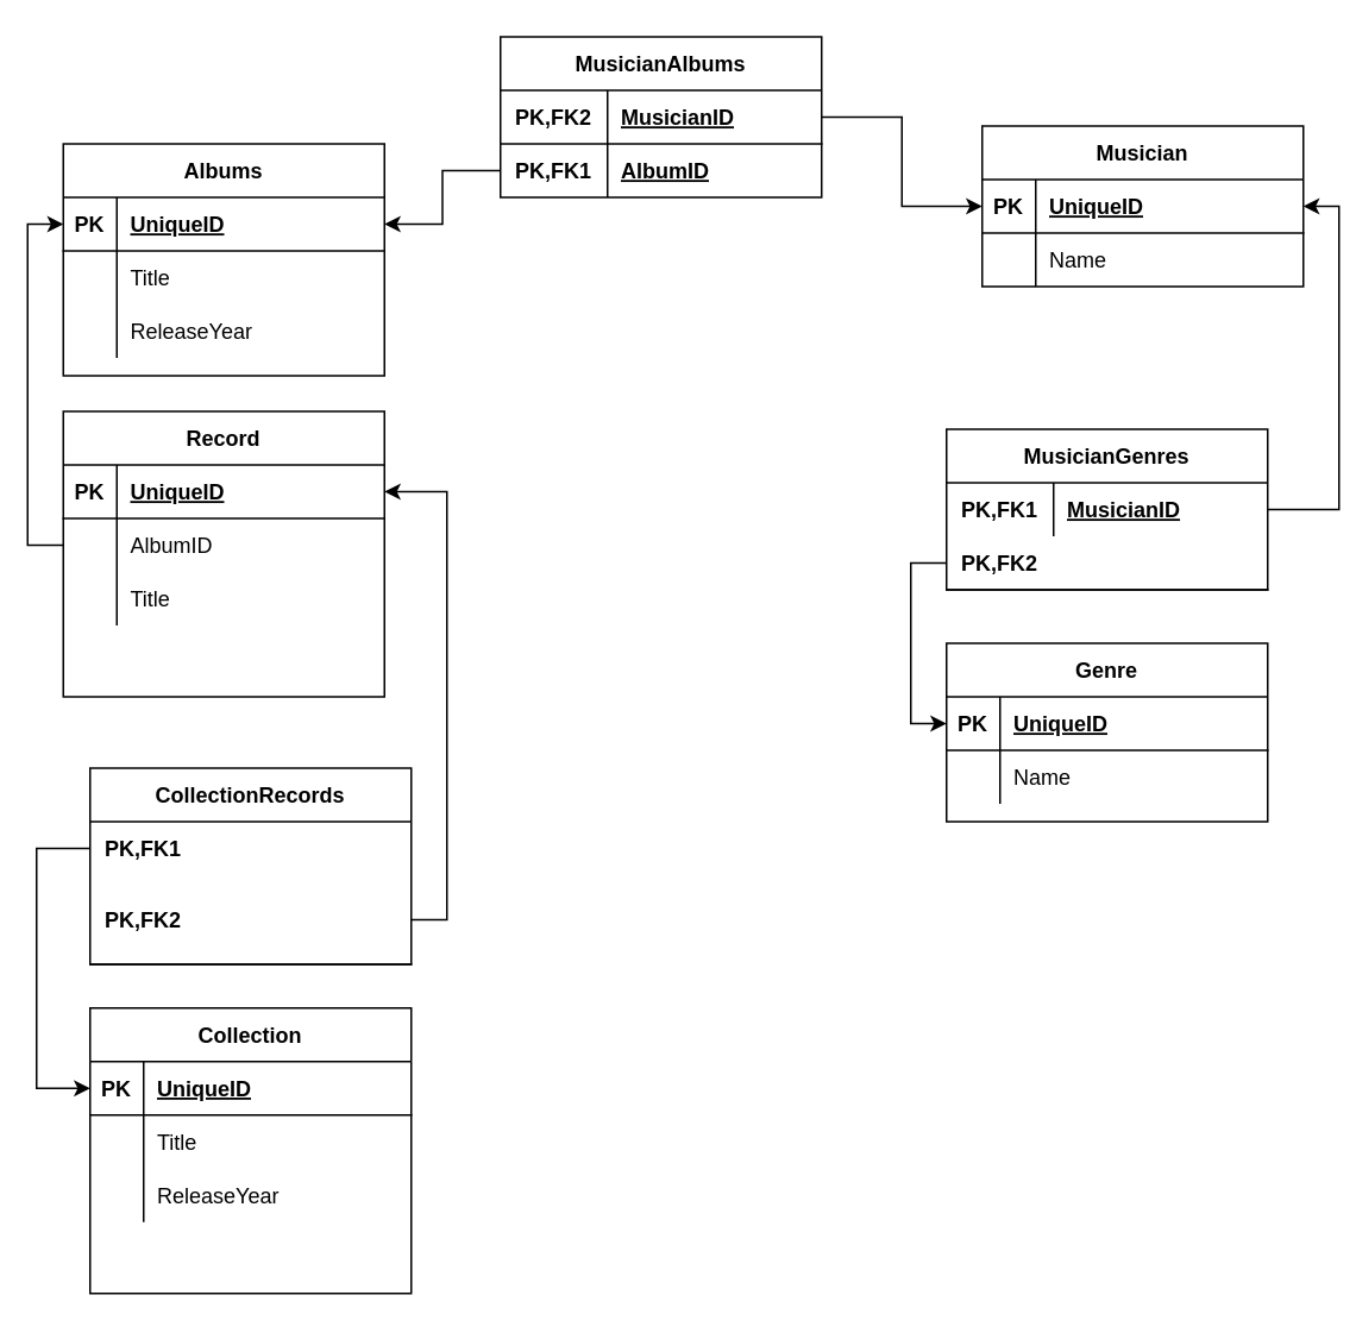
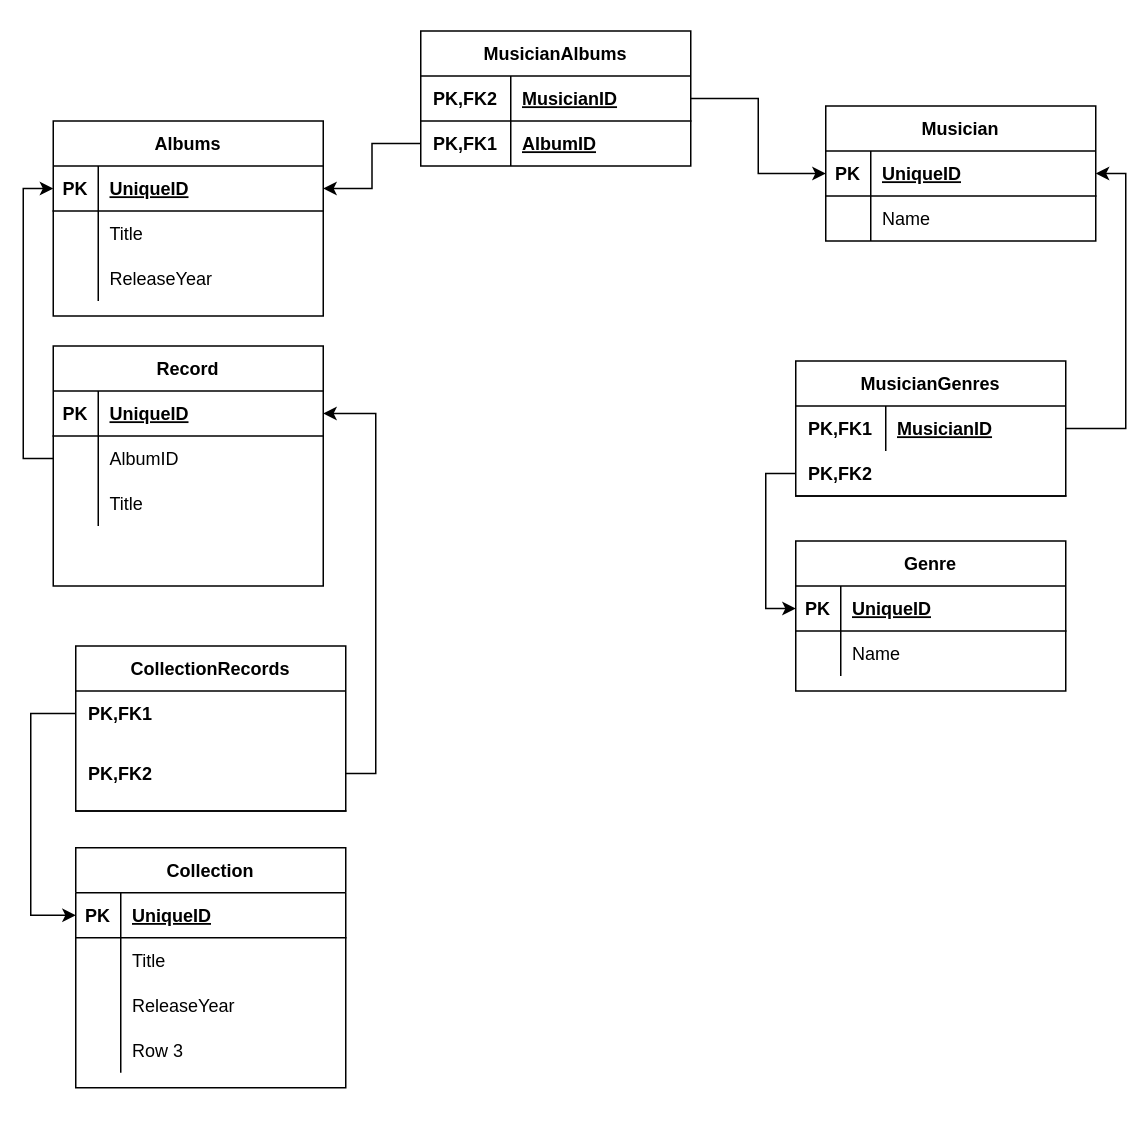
  <mxCell id="0" />
  <mxCell id="1" parent="0" />
  <mxCell id="2" value="Albums" style="shape=table;startSize=30;container=1;collapsible=1;childLayout=tableLayout;fixedRows=1;rowLines=0;fontStyle=1;align=center;resizeLast=1;" parent="1" vertex="1"><mxGeometry x="35" y="80" width="180" height="130" as="geometry" /></mxCell>
  <mxCell id="3" value="" style="shape=partialRectangle;collapsible=0;dropTarget=0;pointerEvents=0;fillColor=none;top=0;left=0;bottom=1;right=0;points=[[0,0.5],[1,0.5]];portConstraint=eastwest;" parent="2" vertex="1"><mxGeometry y="30" width="180" height="30" as="geometry" /></mxCell>
  <mxCell id="4" value="PK" style="shape=partialRectangle;connectable=0;fillColor=none;top=0;left=0;bottom=0;right=0;fontStyle=1;overflow=hidden;" parent="3" vertex="1"><mxGeometry width="30" height="30" as="geometry" /></mxCell>
  <mxCell id="5" value="UniqueID" style="shape=partialRectangle;connectable=0;fillColor=none;top=0;left=0;bottom=0;right=0;align=left;spacingLeft=6;fontStyle=5;overflow=hidden;" parent="3" vertex="1"><mxGeometry x="30" width="150" height="30" as="geometry" /></mxCell>
  <mxCell id="6" value="" style="shape=partialRectangle;collapsible=0;dropTarget=0;pointerEvents=0;fillColor=none;top=0;left=0;bottom=0;right=0;points=[[0,0.5],[1,0.5]];portConstraint=eastwest;" parent="2" vertex="1"><mxGeometry y="60" width="180" height="30" as="geometry" /></mxCell>
  <mxCell id="7" value="" style="shape=partialRectangle;connectable=0;fillColor=none;top=0;left=0;bottom=0;right=0;editable=1;overflow=hidden;" parent="6" vertex="1"><mxGeometry width="30" height="30" as="geometry" /></mxCell>
  <mxCell id="8" value="Title" style="shape=partialRectangle;connectable=0;fillColor=none;top=0;left=0;bottom=0;right=0;align=left;spacingLeft=6;overflow=hidden;" parent="6" vertex="1"><mxGeometry x="30" width="150" height="30" as="geometry" /></mxCell>
  <mxCell id="9" value="" style="shape=partialRectangle;collapsible=0;dropTarget=0;pointerEvents=0;fillColor=none;top=0;left=0;bottom=0;right=0;points=[[0,0.5],[1,0.5]];portConstraint=eastwest;" parent="2" vertex="1"><mxGeometry y="90" width="180" height="30" as="geometry" /></mxCell>
  <mxCell id="10" value="" style="shape=partialRectangle;connectable=0;fillColor=none;top=0;left=0;bottom=0;right=0;editable=1;overflow=hidden;" parent="9" vertex="1"><mxGeometry width="30" height="30" as="geometry" /></mxCell>
  <mxCell id="11" value="ReleaseYear" style="shape=partialRectangle;connectable=0;fillColor=none;top=0;left=0;bottom=0;right=0;align=left;spacingLeft=6;overflow=hidden;" parent="9" vertex="1"><mxGeometry x="30" width="150" height="30" as="geometry" /></mxCell>
  <mxCell id="12" style="edgeStyle=orthogonalEdgeStyle;rounded=0;orthogonalLoop=1;jettySize=auto;html=1;entryX=0;entryY=0.5;entryDx=0;entryDy=0;" parent="1" source="30" target="23" edge="1"><mxGeometry relative="1" as="geometry" /></mxCell>
  <mxCell id="13" style="edgeStyle=orthogonalEdgeStyle;rounded=0;orthogonalLoop=1;jettySize=auto;html=1;entryX=0;entryY=0.5;entryDx=0;entryDy=0;" parent="1" source="50" target="3" edge="1"><mxGeometry relative="1" as="geometry" /></mxCell>
  <mxCell id="14" style="edgeStyle=orthogonalEdgeStyle;rounded=0;orthogonalLoop=1;jettySize=auto;html=1;entryX=0;entryY=0.5;entryDx=0;entryDy=0;" edge="1" parent="1" source="20" target="38"><mxGeometry relative="1" as="geometry" /></mxCell>
  <mxCell id="15" style="edgeStyle=orthogonalEdgeStyle;rounded=0;orthogonalLoop=1;jettySize=auto;html=1;entryX=1;entryY=0.5;entryDx=0;entryDy=0;" edge="1" parent="1" source="17" target="23"><mxGeometry relative="1" as="geometry" /></mxCell>
  <mxCell id="16" value="MusicianGenres" style="shape=table;startSize=30;container=1;collapsible=1;childLayout=tableLayout;fixedRows=1;rowLines=0;fontStyle=1;align=center;resizeLast=1;" vertex="1" parent="1"><mxGeometry x="530" y="240" width="180" height="90" as="geometry" /></mxCell>
  <mxCell id="17" value="" style="shape=partialRectangle;collapsible=0;dropTarget=0;pointerEvents=0;fillColor=none;top=0;left=0;bottom=0;right=0;points=[[0,0.5],[1,0.5]];portConstraint=eastwest;" vertex="1" parent="16"><mxGeometry y="30" width="180" height="30" as="geometry" /></mxCell>
  <mxCell id="18" value="PK,FK1" style="shape=partialRectangle;connectable=0;fillColor=none;top=0;left=0;bottom=0;right=0;fontStyle=1;overflow=hidden;" vertex="1" parent="17"><mxGeometry width="60" height="30" as="geometry" /></mxCell>
  <mxCell id="19" value="MusicianID" style="shape=partialRectangle;connectable=0;fillColor=none;top=0;left=0;bottom=0;right=0;align=left;spacingLeft=6;fontStyle=5;overflow=hidden;" vertex="1" parent="17"><mxGeometry x="60" width="120" height="30" as="geometry" /></mxCell>
  <mxCell id="20" value="" style="shape=partialRectangle;collapsible=0;dropTarget=0;pointerEvents=0;fillColor=none;top=0;left=0;bottom=1;right=0;points=[[0,0.5],[1,0.5]];portConstraint=eastwest;" vertex="1" parent="16"><mxGeometry y="60" width="180" height="30" as="geometry" /></mxCell>
  <mxCell id="21" value="PK,FK2" style="shape=partialRectangle;connectable=0;fillColor=none;top=0;left=0;bottom=0;right=0;fontStyle=1;overflow=hidden;" vertex="1" parent="20"><mxGeometry width="60" height="30" as="geometry" /></mxCell>
  <mxCell id="22" value="Musician" style="shape=table;startSize=30;container=1;collapsible=1;childLayout=tableLayout;fixedRows=1;rowLines=0;fontStyle=1;align=center;resizeLast=1;" parent="1" vertex="1"><mxGeometry x="550" y="70" width="180" height="90" as="geometry" /></mxCell>
  <mxCell id="23" value="" style="shape=partialRectangle;collapsible=0;dropTarget=0;pointerEvents=0;fillColor=none;top=0;left=0;bottom=1;right=0;points=[[0,0.5],[1,0.5]];portConstraint=eastwest;" parent="22" vertex="1"><mxGeometry y="30" width="180" height="30" as="geometry" /></mxCell>
  <mxCell id="24" value="PK" style="shape=partialRectangle;connectable=0;fillColor=none;top=0;left=0;bottom=0;right=0;fontStyle=1;overflow=hidden;" parent="23" vertex="1"><mxGeometry width="30" height="30" as="geometry" /></mxCell>
  <mxCell id="25" value="UniqueID" style="shape=partialRectangle;connectable=0;fillColor=none;top=0;left=0;bottom=0;right=0;align=left;spacingLeft=6;fontStyle=5;overflow=hidden;" parent="23" vertex="1"><mxGeometry x="30" width="150" height="30" as="geometry" /></mxCell>
  <mxCell id="26" value="" style="shape=partialRectangle;collapsible=0;dropTarget=0;pointerEvents=0;fillColor=none;top=0;left=0;bottom=0;right=0;points=[[0,0.5],[1,0.5]];portConstraint=eastwest;" parent="22" vertex="1"><mxGeometry y="60" width="180" height="30" as="geometry" /></mxCell>
  <mxCell id="27" value="" style="shape=partialRectangle;connectable=0;fillColor=none;top=0;left=0;bottom=0;right=0;editable=1;overflow=hidden;" parent="26" vertex="1"><mxGeometry width="30" height="30" as="geometry" /></mxCell>
  <mxCell id="28" value="Name" style="shape=partialRectangle;connectable=0;fillColor=none;top=0;left=0;bottom=0;right=0;align=left;spacingLeft=6;overflow=hidden;" parent="26" vertex="1"><mxGeometry x="30" width="150" height="30" as="geometry" /></mxCell>
  <mxCell id="29" value="MusicianAlbums" style="shape=table;startSize=30;container=1;collapsible=1;childLayout=tableLayout;fixedRows=1;rowLines=0;fontStyle=1;align=center;resizeLast=1;" vertex="1" parent="1"><mxGeometry x="280" y="20" width="180" height="90" as="geometry" /></mxCell>
  <mxCell id="30" value="" style="shape=partialRectangle;collapsible=0;dropTarget=0;pointerEvents=0;fillColor=none;top=0;left=0;bottom=1;right=0;points=[[0,0.5],[1,0.5]];portConstraint=eastwest;" vertex="1" parent="29"><mxGeometry y="30" width="180" height="30" as="geometry" /></mxCell>
  <mxCell id="31" value="PK,FK2" style="shape=partialRectangle;connectable=0;fillColor=none;top=0;left=0;bottom=0;right=0;fontStyle=1;overflow=hidden;" vertex="1" parent="30"><mxGeometry width="60" height="30" as="geometry" /></mxCell>
  <mxCell id="32" value="MusicianID" style="shape=partialRectangle;connectable=0;fillColor=none;top=0;left=0;bottom=0;right=0;align=left;spacingLeft=6;fontStyle=5;overflow=hidden;" vertex="1" parent="30"><mxGeometry x="60" width="120" height="30" as="geometry" /></mxCell>
  <mxCell id="33" value="" style="shape=partialRectangle;collapsible=0;dropTarget=0;pointerEvents=0;fillColor=none;top=0;left=0;bottom=0;right=0;points=[[0,0.5],[1,0.5]];portConstraint=eastwest;" vertex="1" parent="29"><mxGeometry y="60" width="180" height="30" as="geometry" /></mxCell>
  <mxCell id="34" value="PK,FK1" style="shape=partialRectangle;connectable=0;fillColor=none;top=0;left=0;bottom=0;right=0;fontStyle=1;overflow=hidden;" vertex="1" parent="33"><mxGeometry width="60" height="30" as="geometry" /></mxCell>
  <mxCell id="35" value="AlbumID" style="shape=partialRectangle;connectable=0;fillColor=none;top=0;left=0;bottom=0;right=0;align=left;spacingLeft=6;fontStyle=5;overflow=hidden;" vertex="1" parent="33"><mxGeometry x="60" width="120" height="30" as="geometry" /></mxCell>
  <mxCell id="36" style="edgeStyle=orthogonalEdgeStyle;rounded=0;orthogonalLoop=1;jettySize=auto;html=1;" edge="1" parent="1" source="33" target="3"><mxGeometry relative="1" as="geometry" /></mxCell>
  <mxCell id="37" value="Genre" style="shape=table;startSize=30;container=1;collapsible=1;childLayout=tableLayout;fixedRows=1;rowLines=0;fontStyle=1;align=center;resizeLast=1;" parent="1" vertex="1"><mxGeometry x="530" y="360" width="180" height="100" as="geometry" /></mxCell>
  <mxCell id="38" value="" style="shape=partialRectangle;collapsible=0;dropTarget=0;pointerEvents=0;fillColor=none;top=0;left=0;bottom=1;right=0;points=[[0,0.5],[1,0.5]];portConstraint=eastwest;" parent="37" vertex="1"><mxGeometry y="30" width="180" height="30" as="geometry" /></mxCell>
  <mxCell id="39" value="PK" style="shape=partialRectangle;connectable=0;fillColor=none;top=0;left=0;bottom=0;right=0;fontStyle=1;overflow=hidden;" parent="38" vertex="1"><mxGeometry width="30" height="30" as="geometry" /></mxCell>
  <mxCell id="40" value="UniqueID" style="shape=partialRectangle;connectable=0;fillColor=none;top=0;left=0;bottom=0;right=0;align=left;spacingLeft=6;fontStyle=5;overflow=hidden;" parent="38" vertex="1"><mxGeometry x="30" width="150" height="30" as="geometry" /></mxCell>
  <mxCell id="41" value="" style="shape=partialRectangle;collapsible=0;dropTarget=0;pointerEvents=0;fillColor=none;top=0;left=0;bottom=0;right=0;points=[[0,0.5],[1,0.5]];portConstraint=eastwest;" parent="37" vertex="1"><mxGeometry y="60" width="180" height="30" as="geometry" /></mxCell>
  <mxCell id="42" value="" style="shape=partialRectangle;connectable=0;fillColor=none;top=0;left=0;bottom=0;right=0;editable=1;overflow=hidden;" parent="41" vertex="1"><mxGeometry width="30" height="30" as="geometry" /></mxCell>
  <mxCell id="43" value="Name" style="shape=partialRectangle;connectable=0;fillColor=none;top=0;left=0;bottom=0;right=0;align=left;spacingLeft=6;overflow=hidden;" parent="41" vertex="1"><mxGeometry x="30" width="150" height="30" as="geometry" /></mxCell>
  <mxCell id="44" style="edgeStyle=orthogonalEdgeStyle;rounded=0;orthogonalLoop=1;jettySize=auto;html=1;entryX=0;entryY=0.5;entryDx=0;entryDy=0;exitX=0;exitY=0.5;exitDx=0;exitDy=0;" edge="1" parent="1" source="59" target="64"><mxGeometry relative="1" as="geometry"><Array as="points"><mxPoint x="20" y="475" /><mxPoint x="20" y="610" /></Array></mxGeometry></mxCell>
  <mxCell id="45" style="edgeStyle=orthogonalEdgeStyle;rounded=0;orthogonalLoop=1;jettySize=auto;html=1;entryX=1;entryY=0.5;entryDx=0;entryDy=0;" edge="1" parent="1" source="61" target="47"><mxGeometry relative="1" as="geometry"><Array as="points"><mxPoint x="250" y="515" /><mxPoint x="250" y="275" /></Array></mxGeometry></mxCell>
  <mxCell id="46" value="Record" style="shape=table;startSize=30;container=1;collapsible=1;childLayout=tableLayout;fixedRows=1;rowLines=0;fontStyle=1;align=center;resizeLast=1;" parent="1" vertex="1"><mxGeometry x="35" y="230" width="180" height="160" as="geometry" /></mxCell>
  <mxCell id="47" value="" style="shape=partialRectangle;collapsible=0;dropTarget=0;pointerEvents=0;fillColor=none;top=0;left=0;bottom=1;right=0;points=[[0,0.5],[1,0.5]];portConstraint=eastwest;" parent="46" vertex="1"><mxGeometry y="30" width="180" height="30" as="geometry" /></mxCell>
  <mxCell id="48" value="PK" style="shape=partialRectangle;connectable=0;fillColor=none;top=0;left=0;bottom=0;right=0;fontStyle=1;overflow=hidden;" parent="47" vertex="1"><mxGeometry width="30" height="30" as="geometry" /></mxCell>
  <mxCell id="49" value="UniqueID" style="shape=partialRectangle;connectable=0;fillColor=none;top=0;left=0;bottom=0;right=0;align=left;spacingLeft=6;fontStyle=5;overflow=hidden;" parent="47" vertex="1"><mxGeometry x="30" width="150" height="30" as="geometry" /></mxCell>
  <mxCell id="50" value="" style="shape=partialRectangle;collapsible=0;dropTarget=0;pointerEvents=0;fillColor=none;top=0;left=0;bottom=0;right=0;points=[[0,0.5],[1,0.5]];portConstraint=eastwest;" parent="46" vertex="1"><mxGeometry y="60" width="180" height="30" as="geometry" /></mxCell>
  <mxCell id="51" value="" style="shape=partialRectangle;connectable=0;fillColor=none;top=0;left=0;bottom=0;right=0;editable=1;overflow=hidden;" parent="50" vertex="1"><mxGeometry width="30" height="30" as="geometry" /></mxCell>
  <mxCell id="52" value="AlbumID" style="shape=partialRectangle;connectable=0;fillColor=none;top=0;left=0;bottom=0;right=0;align=left;spacingLeft=6;overflow=hidden;" parent="50" vertex="1"><mxGeometry x="30" width="150" height="30" as="geometry" /></mxCell>
  <mxCell id="53" value="" style="shape=partialRectangle;collapsible=0;dropTarget=0;pointerEvents=0;fillColor=none;top=0;left=0;bottom=0;right=0;points=[[0,0.5],[1,0.5]];portConstraint=eastwest;" parent="46" vertex="1"><mxGeometry y="90" width="180" height="30" as="geometry" /></mxCell>
  <mxCell id="54" value="" style="shape=partialRectangle;connectable=0;fillColor=none;top=0;left=0;bottom=0;right=0;editable=1;overflow=hidden;" parent="53" vertex="1"><mxGeometry width="30" height="30" as="geometry" /></mxCell>
  <mxCell id="55" value="Title" style="shape=partialRectangle;connectable=0;fillColor=none;top=0;left=0;bottom=0;right=0;align=left;spacingLeft=6;overflow=hidden;" parent="53" vertex="1"><mxGeometry x="30" width="150" height="30" as="geometry" /></mxCell>
  <mxCell id="56" value="" style="shape=partialRectangle;collapsible=0;dropTarget=0;pointerEvents=0;fillColor=none;top=0;left=0;bottom=0;right=0;points=[[0,0.5],[1,0.5]];portConstraint=eastwest;" parent="46" vertex="1"><mxGeometry y="120" width="180" height="30" as="geometry" /></mxCell>
  <mxCell id="57" value="" style="shape=partialRectangle;connectable=0;fillColor=none;top=0;left=0;bottom=0;right=0;editable=1;overflow=hidden;" parent="56" vertex="1"><mxGeometry width="30" height="30" as="geometry" /></mxCell>
  <mxCell id="58" value="CollectionRecords" style="shape=table;startSize=30;container=1;collapsible=1;childLayout=tableLayout;fixedRows=1;rowLines=0;fontStyle=1;align=center;resizeLast=1;" vertex="1" parent="1"><mxGeometry x="50" y="430" width="180" height="110" as="geometry" /></mxCell>
  <mxCell id="59" value="" style="shape=partialRectangle;collapsible=0;dropTarget=0;pointerEvents=0;fillColor=none;top=0;left=0;bottom=0;right=0;points=[[0,0.5],[1,0.5]];portConstraint=eastwest;" vertex="1" parent="58"><mxGeometry y="30" width="180" height="30" as="geometry" /></mxCell>
  <mxCell id="60" value="PK,FK1" style="shape=partialRectangle;connectable=0;fillColor=none;top=0;left=0;bottom=0;right=0;fontStyle=1;overflow=hidden;" vertex="1" parent="59"><mxGeometry width="60" height="30" as="geometry" /></mxCell>
  <mxCell id="61" value="" style="shape=partialRectangle;collapsible=0;dropTarget=0;pointerEvents=0;fillColor=none;top=0;left=0;bottom=1;right=0;points=[[0,0.5],[1,0.5]];portConstraint=eastwest;" vertex="1" parent="58"><mxGeometry y="60" width="180" height="50" as="geometry" /></mxCell>
  <mxCell id="62" value="PK,FK2" style="shape=partialRectangle;connectable=0;fillColor=none;top=0;left=0;bottom=0;right=0;fontStyle=1;overflow=hidden;" vertex="1" parent="61"><mxGeometry width="60" height="50" as="geometry" /></mxCell>
  <mxCell id="63" value="Collection" style="shape=table;startSize=30;container=1;collapsible=1;childLayout=tableLayout;fixedRows=1;rowLines=0;fontStyle=1;align=center;resizeLast=1;" vertex="1" parent="1"><mxGeometry x="50" y="564.5" width="180" height="160" as="geometry" /></mxCell>
  <mxCell id="64" value="" style="shape=partialRectangle;collapsible=0;dropTarget=0;pointerEvents=0;fillColor=none;top=0;left=0;bottom=1;right=0;points=[[0,0.5],[1,0.5]];portConstraint=eastwest;" vertex="1" parent="63"><mxGeometry y="30" width="180" height="30" as="geometry" /></mxCell>
  <mxCell id="65" value="PK" style="shape=partialRectangle;connectable=0;fillColor=none;top=0;left=0;bottom=0;right=0;fontStyle=1;overflow=hidden;" vertex="1" parent="64"><mxGeometry width="30" height="30" as="geometry" /></mxCell>
  <mxCell id="66" value="UniqueID" style="shape=partialRectangle;connectable=0;fillColor=none;top=0;left=0;bottom=0;right=0;align=left;spacingLeft=6;fontStyle=5;overflow=hidden;" vertex="1" parent="64"><mxGeometry x="30" width="150" height="30" as="geometry" /></mxCell>
  <mxCell id="67" value="" style="shape=partialRectangle;collapsible=0;dropTarget=0;pointerEvents=0;fillColor=none;top=0;left=0;bottom=0;right=0;points=[[0,0.5],[1,0.5]];portConstraint=eastwest;" vertex="1" parent="63"><mxGeometry y="60" width="180" height="30" as="geometry" /></mxCell>
  <mxCell id="68" value="" style="shape=partialRectangle;connectable=0;fillColor=none;top=0;left=0;bottom=0;right=0;editable=1;overflow=hidden;" vertex="1" parent="67"><mxGeometry width="30" height="30" as="geometry" /></mxCell>
  <mxCell id="69" value="Title" style="shape=partialRectangle;connectable=0;fillColor=none;top=0;left=0;bottom=0;right=0;align=left;spacingLeft=6;overflow=hidden;" vertex="1" parent="67"><mxGeometry x="30" width="150" height="30" as="geometry" /></mxCell>
  <mxCell id="70" value="" style="shape=partialRectangle;collapsible=0;dropTarget=0;pointerEvents=0;fillColor=none;top=0;left=0;bottom=0;right=0;points=[[0,0.5],[1,0.5]];portConstraint=eastwest;" vertex="1" parent="63"><mxGeometry y="90" width="180" height="30" as="geometry" /></mxCell>
  <mxCell id="71" value="" style="shape=partialRectangle;connectable=0;fillColor=none;top=0;left=0;bottom=0;right=0;editable=1;overflow=hidden;" vertex="1" parent="70"><mxGeometry width="30" height="30" as="geometry" /></mxCell>
  <mxCell id="72" value="ReleaseYear" style="shape=partialRectangle;connectable=0;fillColor=none;top=0;left=0;bottom=0;right=0;align=left;spacingLeft=6;overflow=hidden;" vertex="1" parent="70"><mxGeometry x="30" width="150" height="30" as="geometry" /></mxCell>
  <mxCell id="73" value="" style="shape=partialRectangle;collapsible=0;dropTarget=0;pointerEvents=0;fillColor=none;top=0;left=0;bottom=0;right=0;points=[[0,0.5],[1,0.5]];portConstraint=eastwest;" vertex="1" parent="63"><mxGeometry y="120" width="180" height="30" as="geometry" /></mxCell>
  <mxCell id="74" value="" style="shape=partialRectangle;connectable=0;fillColor=none;top=0;left=0;bottom=0;right=0;editable=1;overflow=hidden;" vertex="1" parent="73"><mxGeometry width="30" height="30" as="geometry" /></mxCell>
+ <mxCell id="75" value="Row 3" style="shape=partialRectangle;connectable=0;fillColor=none;top=0;left=0;bottom=0;right=0;align=left;spacingLeft=6;overflow=hidden;" vertex="1" parent="73"><mxGeometry x="30" width="150" height="30" as="geometry" /></mxCell>
